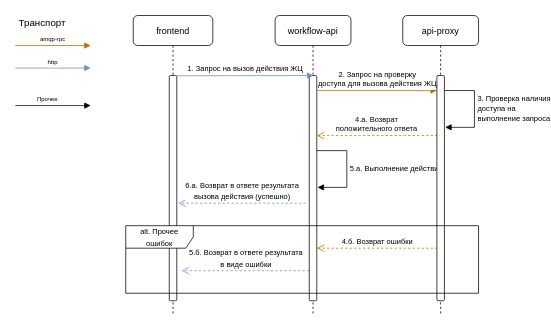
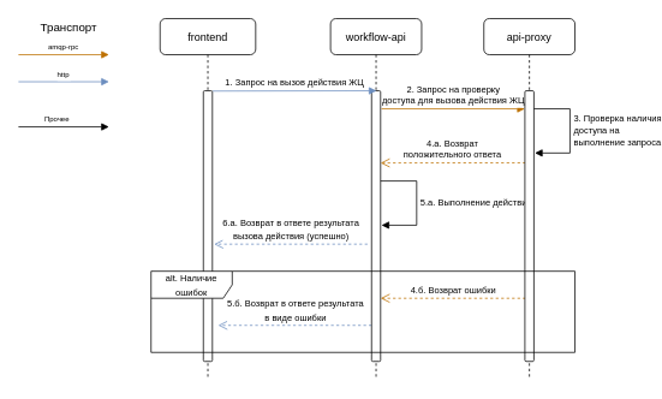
  <mxCell id="0" />
  <mxCell id="1" parent="0" />
  <mxCell id="2" value="frontend" style="shape=umlLifeline;perimeter=lifelinePerimeter;container=1;collapsible=0;recursiveResize=0;rounded=1;shadow=0;strokeWidth=1;fontSize=12;" vertex="1" parent="1"><mxGeometry x="177" y="20" width="106" height="400" as="geometry" /></mxCell>
  <mxCell id="3" value="" style="points=[];perimeter=orthogonalPerimeter;rounded=1;shadow=0;strokeWidth=1;" vertex="1" parent="2"><mxGeometry x="48" y="80" width="10" height="300" as="geometry" /></mxCell>
  <mxCell id="4" value="&lt;font style=&quot;font-size: 10px;&quot;&gt;5.б. Возврат в ответе результата&lt;br style=&quot;border-color: var(--border-color);&quot;&gt;в виде ошибки&lt;/font&gt;" style="html=1;verticalAlign=bottom;endArrow=open;dashed=1;endSize=8;fontSize=12;gradientColor=#7ea6e0;fillColor=#dae8fc;strokeColor=#6c8ebf;" edge="1" parent="2"><mxGeometry relative="1" as="geometry"><mxPoint x="234.5" y="340" as="sourcePoint" /><mxPoint x="64.5" y="340" as="targetPoint" /><mxPoint as="offset" /></mxGeometry></mxCell>
  <mxCell id="5" value="workflow-api" style="shape=umlLifeline;perimeter=lifelinePerimeter;container=1;collapsible=0;recursiveResize=0;rounded=1;shadow=0;strokeWidth=1;" vertex="1" parent="1"><mxGeometry x="366" y="20" width="101" height="400" as="geometry" /></mxCell>
  <mxCell id="6" value="" style="points=[];perimeter=orthogonalPerimeter;rounded=1;shadow=0;strokeWidth=1;" vertex="1" parent="5"><mxGeometry x="45.5" y="80" width="10" height="300" as="geometry" /></mxCell>
  <mxCell id="7" value="2. Запрос на проверку &#10;доступа для вызова действия ЖЦ" style="verticalAlign=bottom;endArrow=block;shadow=0;strokeWidth=1;fontSize=10;fillColor=#f0a30a;strokeColor=#BD7000;exitX=1.55;exitY=0;exitDx=0;exitDy=0;exitPerimeter=0;" edge="1" parent="5"><mxGeometry x="0.006" relative="1" as="geometry"><mxPoint x="56.5" y="100" as="sourcePoint" /><mxPoint x="215.5" y="100" as="targetPoint" /><mxPoint as="offset" /></mxGeometry></mxCell>
  <mxCell id="8" value="&lt;font style=&quot;font-size: 10px;&quot;&gt;4.a. Возврат &lt;br&gt;положительного ответа&lt;/font&gt;" style="html=1;verticalAlign=bottom;endArrow=open;dashed=1;endSize=8;edgeStyle=elbowEdgeStyle;elbow=vertical;curved=0;rounded=1;fillColor=#ffcd28;gradientColor=#ffa500;strokeColor=#BD7000;exitX=-0.399;exitY=0.266;exitDx=0;exitDy=0;exitPerimeter=0;" edge="1" parent="5"><mxGeometry x="0.006" relative="1" as="geometry"><mxPoint x="216.21" y="159.8" as="sourcePoint" /><mxPoint x="55.498" y="159.828" as="targetPoint" /><mxPoint as="offset" /></mxGeometry></mxCell>
  <mxCell id="9" value="&lt;font style=&quot;font-size: 10px&quot;&gt;5.а. Выполнение действия&lt;br&gt;&lt;/font&gt;" style="html=1;align=left;spacingLeft=2;endArrow=block;rounded=1;edgeStyle=orthogonalEdgeStyle;curved=0;rounded=0;exitX=1.002;exitY=0.431;exitDx=0;exitDy=0;exitPerimeter=0;" edge="1" parent="5"><mxGeometry relative="1" as="geometry"><mxPoint x="55.5" y="180" as="sourcePoint" /><Array as="points"><mxPoint x="95.5" y="180" /><mxPoint x="95.5" y="229" /></Array><mxPoint x="56.5" y="229" as="targetPoint" /><mxPoint as="offset" /></mxGeometry></mxCell>
  <mxCell id="10" value="&lt;font style=&quot;font-size: 10px;&quot;&gt;4.б. Возврат ошибки&lt;/font&gt;" style="html=1;verticalAlign=bottom;endArrow=open;dashed=1;endSize=8;edgeStyle=elbowEdgeStyle;elbow=vertical;curved=0;rounded=1;fillColor=#ffcd28;gradientColor=#ffa500;strokeColor=#BD7000;exitX=-0.399;exitY=0.266;exitDx=0;exitDy=0;exitPerimeter=0;" edge="1" parent="5"><mxGeometry x="-0.005" relative="1" as="geometry"><mxPoint x="216.21" y="310.0" as="sourcePoint" /><mxPoint x="55.498" y="310.028" as="targetPoint" /><mxPoint as="offset" /></mxGeometry></mxCell>
  <mxCell id="11" value="api-proxy" style="shape=umlLifeline;perimeter=lifelinePerimeter;container=1;collapsible=0;recursiveResize=0;rounded=1;shadow=0;strokeWidth=1;size=40;" vertex="1" parent="1"><mxGeometry x="536" y="20" width="101" height="400" as="geometry" /></mxCell>
  <mxCell id="12" value="" style="points=[];perimeter=orthogonalPerimeter;rounded=1;shadow=0;strokeWidth=1;" vertex="1" parent="11"><mxGeometry x="45.5" y="80" width="10" height="300" as="geometry" /></mxCell>
  <mxCell id="13" value="&lt;font style=&quot;font-size: 10px&quot;&gt;3. Проверка наличия &lt;br&gt;доступа на &lt;br&gt;выполнение запроса&lt;br&gt;&lt;/font&gt;" style="html=1;align=left;spacingLeft=2;endArrow=block;rounded=1;edgeStyle=orthogonalEdgeStyle;curved=0;rounded=0;exitX=1.002;exitY=0.431;exitDx=0;exitDy=0;exitPerimeter=0;" edge="1" parent="11"><mxGeometry relative="1" as="geometry"><mxPoint x="55.5" y="100" as="sourcePoint" /><Array as="points"><mxPoint x="95.5" y="100" /><mxPoint x="95.5" y="149" /></Array><mxPoint x="56.5" y="149" as="targetPoint" /></mxGeometry></mxCell>
  <mxCell id="14" value="&lt;font style=&quot;font-size: 10px&quot;&gt;1. Запрос на вызов действия ЖЦ&lt;/font&gt;" style="html=1;verticalAlign=bottom;endArrow=block;fontSize=12;gradientColor=#7ea6e0;fillColor=#dae8fc;strokeColor=#6c8ebf;exitX=1.031;exitY=0.001;exitDx=0;exitDy=0;exitPerimeter=0;" edge="1" parent="1" source="3"><mxGeometry x="0.002" width="80" relative="1" as="geometry"><mxPoint x="235" y="98.95" as="sourcePoint" /><mxPoint x="417" y="100" as="targetPoint" /><mxPoint as="offset" /></mxGeometry></mxCell>
  <mxCell id="15" value="&lt;span style=&quot;font-size: 10px&quot;&gt;6.а. Возврат в ответе результата &lt;br&gt;вызова действия (успешно)&lt;/span&gt;" style="html=1;verticalAlign=bottom;endArrow=open;dashed=1;endSize=8;fontSize=12;gradientColor=#7ea6e0;fillColor=#dae8fc;strokeColor=#6c8ebf;" edge="1" parent="1"><mxGeometry relative="1" as="geometry"><mxPoint x="407" y="270" as="sourcePoint" /><mxPoint x="237" y="270" as="targetPoint" /><mxPoint as="offset" /></mxGeometry></mxCell>
- <mxCell id="16" value="&lt;font style=&quot;font-size: 10px;&quot;&gt;alt. Прочее ошибок&lt;/font&gt;" style="shape=umlFrame;whiteSpace=wrap;html=1;pointerEvents=0;width=90;height=30;rounded=1;" vertex="1" parent="1"><mxGeometry x="167" y="300" width="470" height="90" as="geometry" /></mxCell>
+ <mxCell id="16" value="&lt;font style=&quot;font-size: 10px;&quot;&gt;alt. Наличие ошибок&lt;/font&gt;" style="shape=umlFrame;whiteSpace=wrap;html=1;pointerEvents=0;width=90;height=30;rounded=1;" vertex="1" parent="1"><mxGeometry x="167" y="300" width="470" height="90" as="geometry" /></mxCell>
  <mxCell id="17" value="amqp-rpc" style="verticalAlign=bottom;endArrow=block;shadow=0;strokeWidth=1;fontSize=8;entryX=-0.033;entryY=0.001;entryDx=0;entryDy=0;entryPerimeter=0;fillColor=#f0a30a;strokeColor=#BD7000;" edge="1" parent="1"><mxGeometry relative="1" as="geometry"><mxPoint x="20" y="60" as="sourcePoint" /><mxPoint x="120.37" y="60" as="targetPoint" /></mxGeometry></mxCell>
  <mxCell id="18" value="http" style="verticalAlign=bottom;endArrow=block;shadow=0;strokeWidth=1;fontSize=8;entryX=-0.033;entryY=0.001;entryDx=0;entryDy=0;entryPerimeter=0;gradientColor=#7ea6e0;fillColor=#dae8fc;strokeColor=#6c8ebf;" edge="1" parent="1"><mxGeometry relative="1" as="geometry"><mxPoint x="20" y="90" as="sourcePoint" /><mxPoint x="120.37" y="90" as="targetPoint" /></mxGeometry></mxCell>
  <mxCell id="19" value="Прочее " style="verticalAlign=bottom;endArrow=block;shadow=0;strokeWidth=1;fontSize=8;entryX=-0.033;entryY=0.001;entryDx=0;entryDy=0;entryPerimeter=0;" edge="1" parent="1"><mxGeometry x="-0.115" relative="1" as="geometry"><mxPoint x="20" y="140" as="sourcePoint" /><mxPoint x="120.37" y="140" as="targetPoint" /><mxPoint as="offset" /></mxGeometry></mxCell>
- <mxCell id="20" value="Транспорт" style="text;html=1;strokeColor=none;fillColor=none;align=center;verticalAlign=middle;whiteSpace=wrap;rounded=0;fontSize=13;" vertex="1" parent="1"><mxGeometry x="36" y="20" width="40" height="20" as="geometry" /></mxCell>
+ <mxCell id="20" value="Транспорт" style="text;html=1;strokeColor=none;fillColor=none;align=center;verticalAlign=middle;whiteSpace=wrap;rounded=0;fontSize=13;" vertex="1" parent="1"><mxGeometry x="56" y="20" width="40" height="20" as="geometry" /></mxCell>
